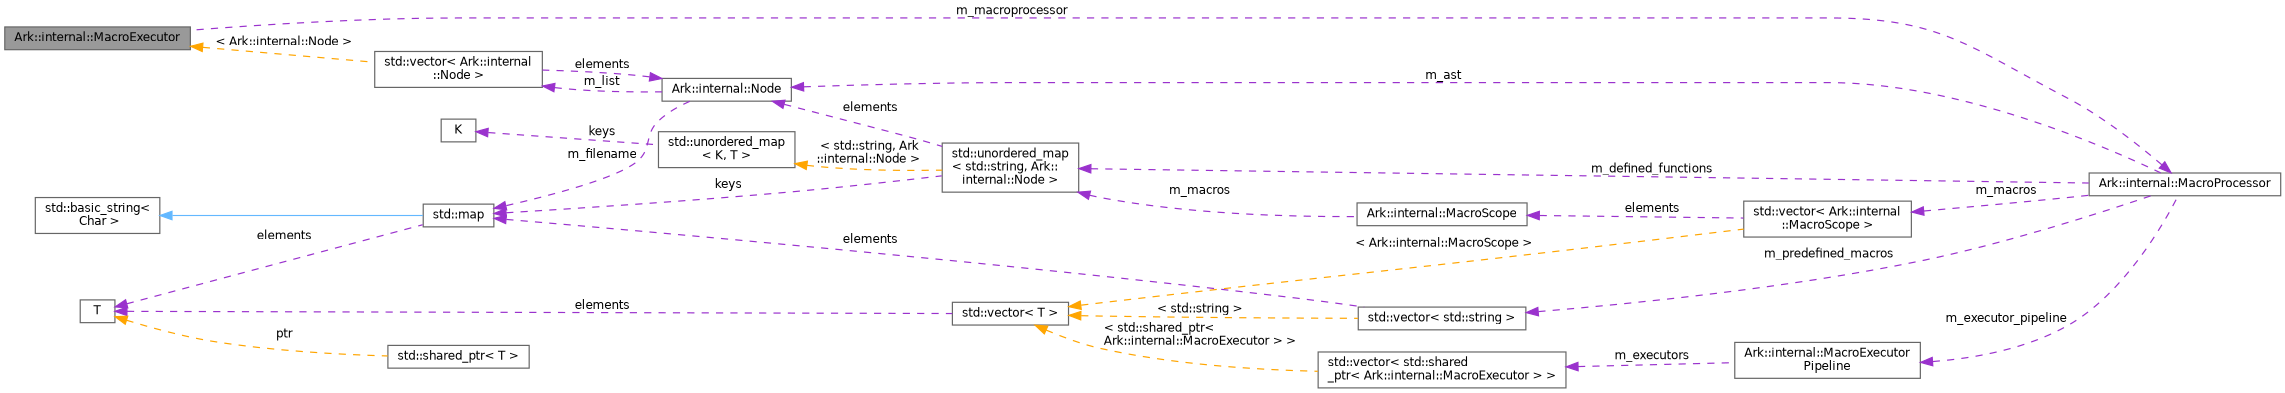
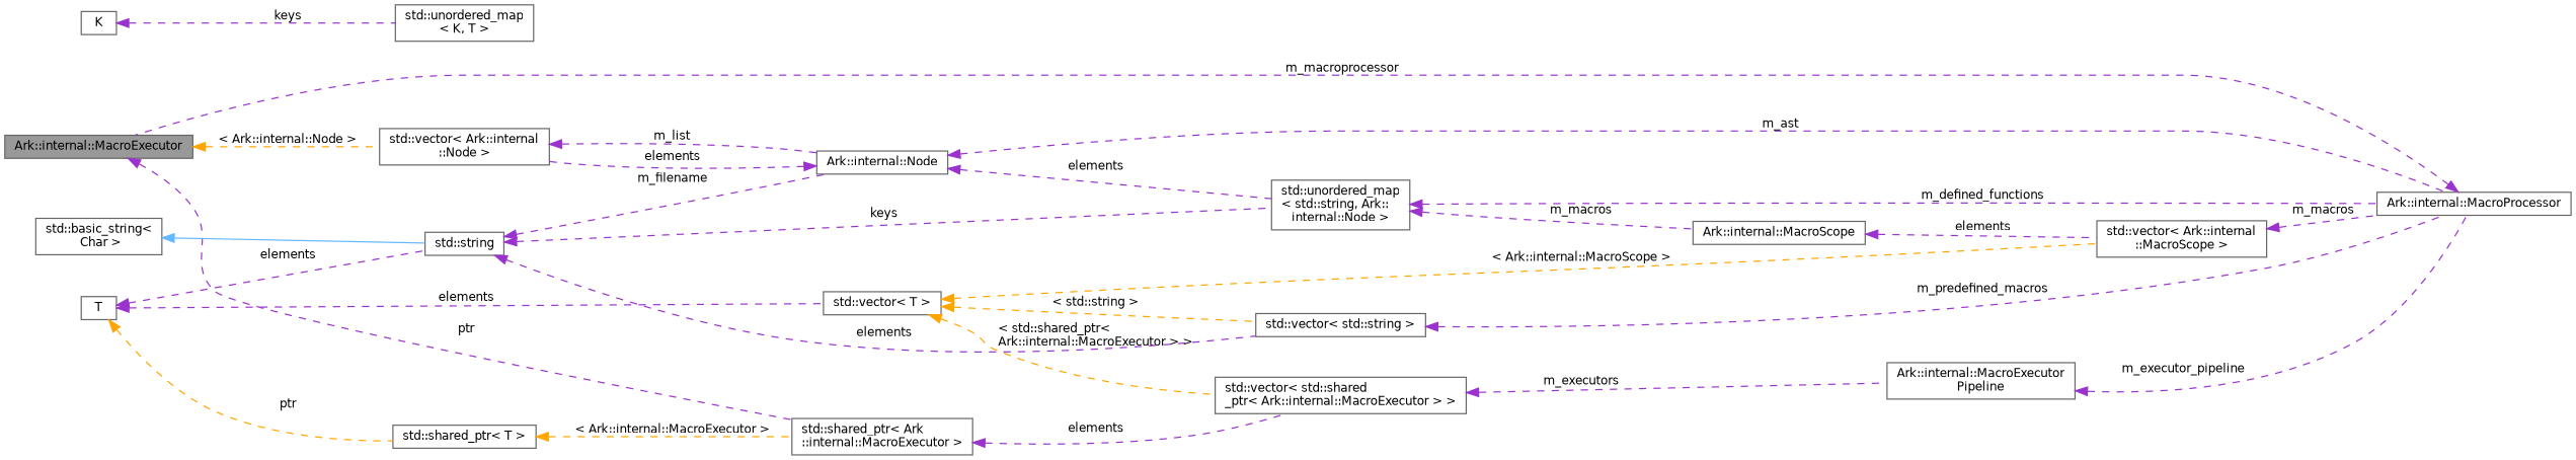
  digraph {
    rankdir=LR
    node [color=gray40 fillcolor=white fontname=Helvetica fontsize=10 shape=box style=filled]
    edge [color=darkorchid3 dir=back fontname=Helvetica fontsize=10 labelfontname=Helvetica labelfontsize=10 style=dashed]
    n1 [fillcolor=grey60 fontcolor=black height=0.2 label="Ark::internal::MacroExecutor" width=0.4]
+   n2 [height=0.2 label="std::shared_ptr\< Ark\l::internal::MacroExecutor \>" width=0.4]
    n3 [height=0.2 label="std::vector\< Ark::internal\l::Node \>" width=0.4]
    n4 [height=0.2 label="std::vector\< std::shared\l_ptr\< Ark::internal::MacroExecutor \> \>" width=0.4]
    n5 [height=0.2 label="Ark::internal::MacroProcessor" width=0.4]
    n6 [height=0.2 label="Ark::internal::Node" width=0.4]
    n7 [height=0.2 label="std::unordered_map\l\< std::string, Ark::\linternal::Node \>" width=0.4]
    n8 [height=0.2 label="Ark::internal::MacroScope" width=0.4]
    n9 [height=0.2 label="std::vector\< T \>" width=0.4]
    n10 [height=0.2 label="std::vector\< Ark::internal\l::MacroScope \>" width=0.4]
    n11 [height=0.2 label="std::vector\< std::string \>" width=0.4]
    n12 [height=0.2 label="Ark::internal::MacroExecutor\lPipeline" width=0.4]
    n13 [height=0.2 label=T width=0.4]
    n14 [height=0.2 label="std::shared_ptr\< T \>" width=0.4]
-   n15 [height=0.2 label="std::map" width=0.4]
+   n15 [height=0.2 label="std::string" width=0.4]
    n16 [height=0.2 label="std::unordered_map\l\< K, T \>" width=0.4]
    n17 [height=0.2 label="std::basic_string\<\l Char \>" width=0.4]
    n18 [height=0.2 label=K width=0.4]
+   n1 -> n2 [label=" ptr"]
    n1 -> n3 [color=orange label=" \< Ark::internal::Node \>"]
+   n2 -> n4 [label=" elements"]
    n3 -> n6 [label=" m_list"]
    n4 -> n12 [label=" m_executors"]
    n5 -> n1 [label=" m_macroprocessor"]
    n6 -> n3 [label=" elements"]
    n6 -> n5 [label=" m_ast"]
    n6 -> n7 [label=" elements"]
    n7 -> n5 [label=" m_defined_functions"]
    n7 -> n8 [label=" m_macros"]
    n8 -> n10 [label=" elements"]
    n9 -> n4 [color=orange label=" \< std::shared_ptr\<\l Ark::internal::MacroExecutor \> \>"]
    n9 -> n10 [color=orange label=" \< Ark::internal::MacroScope \>"]
    n9 -> n11 [color=orange label=" \< std::string \>"]
    n10 -> n5 [label=" m_macros"]
    n11 -> n5 [label=" m_predefined_macros"]
    n12 -> n5 [label=" m_executor_pipeline"]
    n13 -> n9 [label=" elements"]
    n13 -> n14 [color=orange label=" ptr"]
    n13 -> n15 [label=" elements"]
+   n14 -> n2 [color=orange label=" \< Ark::internal::MacroExecutor \>"]
    n15 -> n6 [label=" m_filename"]
    n15 -> n7 [label=" keys"]
    n15 -> n11 [label=" elements"]
-   n16 -> n7 [color=orange label=" \< std::string, Ark\l::internal::Node \>"]
    n17 -> n15 [color=steelblue1 style=solid]
    n18 -> n16 [label=" keys"]
  }
